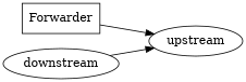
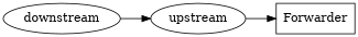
  digraph {
    fontname="DejaVu Serif"
    rankdir=LR
    node [fontname="DejaVu Serif"]
    edge [fontname="DejaVu Serif"]
    Forwarder [shape=box]
    upstream
    downstream
-   Forwarder -> upstream
+   upstream -> Forwarder
    downstream -> upstream
  }
